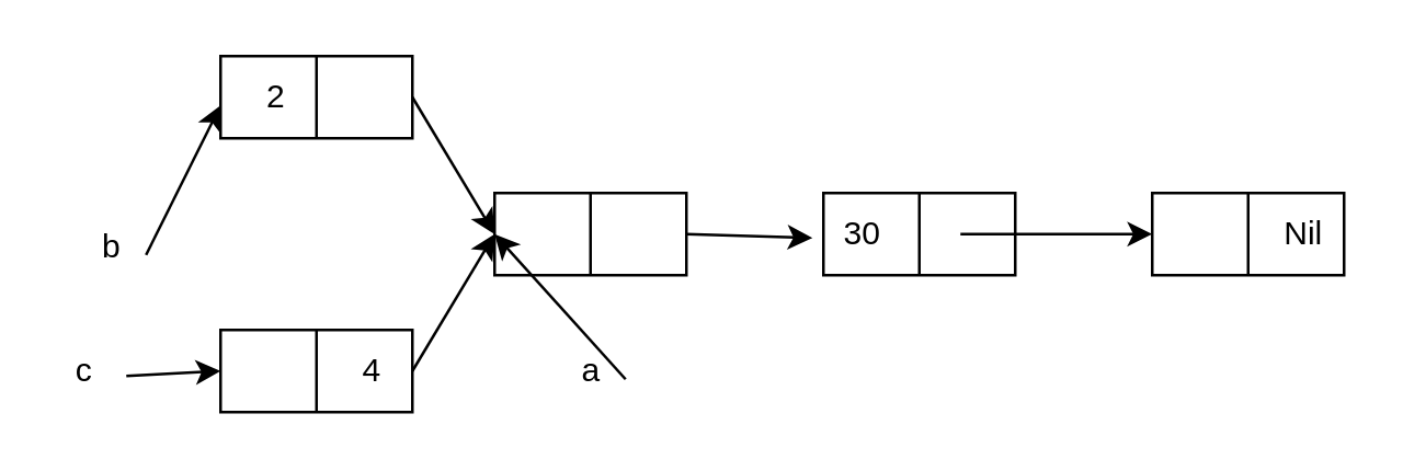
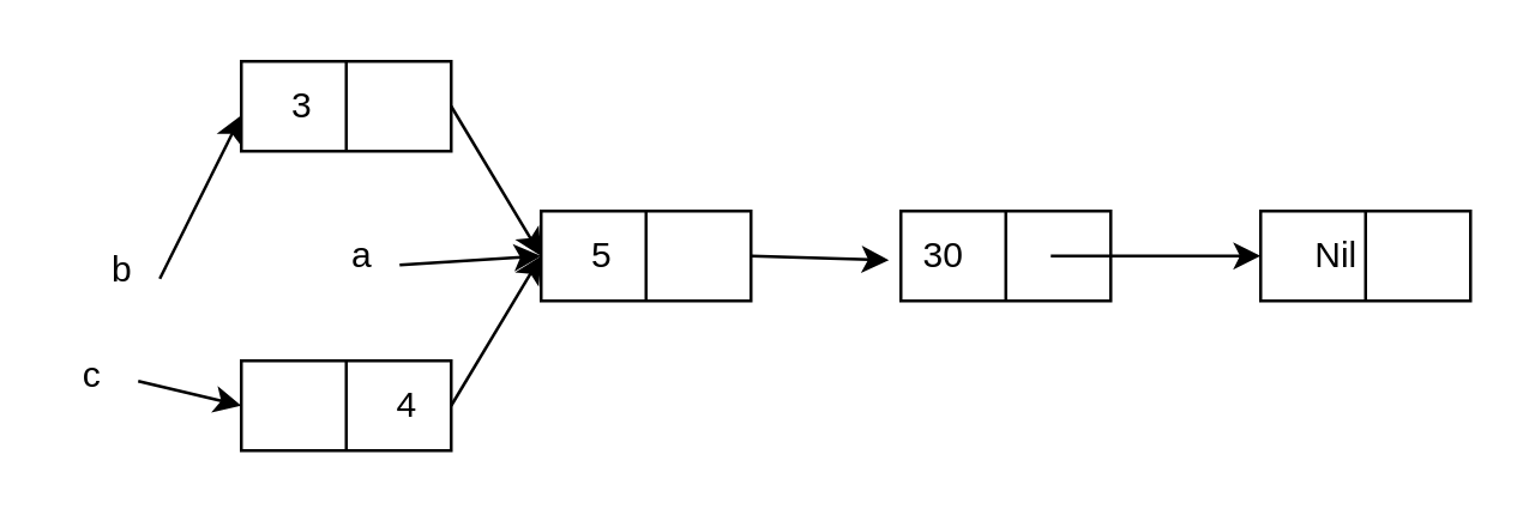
  <mxCell id="0" />
  <mxCell id="1" parent="0" />
  <mxCell id="2" value="" style="rounded=0;whiteSpace=wrap;html=1;" vertex="1" parent="1"><mxGeometry x="80" y="20" width="70" height="30" as="geometry" /></mxCell>
  <mxCell id="3" value="" style="endArrow=none;html=1;exitX=0.5;exitY=1;exitDx=0;exitDy=0;entryX=0.5;entryY=0;entryDx=0;entryDy=0;" edge="1" parent="1" source="2" target="2"><mxGeometry width="50" height="50" relative="1" as="geometry"><mxPoint x="270" y="190" as="sourcePoint" /><mxPoint x="320" y="140" as="targetPoint" /></mxGeometry></mxCell>
  <mxCell id="4" value="b" style="text;html=1;align=center;verticalAlign=middle;resizable=0;points=[];autosize=1;strokeColor=none;fillColor=none;" vertex="1" parent="1"><mxGeometry x="30" y="80" width="20" height="20" as="geometry" /></mxCell>
  <mxCell id="5" value="" style="rounded=0;whiteSpace=wrap;html=1;" vertex="1" parent="1"><mxGeometry x="80" y="120" width="70" height="30" as="geometry" /></mxCell>
  <mxCell id="6" value="" style="endArrow=none;html=1;exitX=0.5;exitY=1;exitDx=0;exitDy=0;entryX=0.5;entryY=0;entryDx=0;entryDy=0;" edge="1" source="5" target="5" parent="1"><mxGeometry width="50" height="50" relative="1" as="geometry"><mxPoint x="270" y="290" as="sourcePoint" /><mxPoint x="320" y="240" as="targetPoint" /></mxGeometry></mxCell>
  <mxCell id="7" value="" style="rounded=0;whiteSpace=wrap;html=1;" vertex="1" parent="1"><mxGeometry x="180" y="70" width="70" height="30" as="geometry" /></mxCell>
  <mxCell id="8" value="" style="endArrow=none;html=1;exitX=0.5;exitY=1;exitDx=0;exitDy=0;entryX=0.5;entryY=0;entryDx=0;entryDy=0;" edge="1" source="7" target="7" parent="1"><mxGeometry width="50" height="50" relative="1" as="geometry"><mxPoint x="370" y="240" as="sourcePoint" /><mxPoint x="420" y="190" as="targetPoint" /></mxGeometry></mxCell>
  <mxCell id="9" value="" style="rounded=0;whiteSpace=wrap;html=1;" vertex="1" parent="1"><mxGeometry x="300" y="70" width="70" height="30" as="geometry" /></mxCell>
  <mxCell id="10" value="" style="endArrow=none;html=1;exitX=0.5;exitY=1;exitDx=0;exitDy=0;entryX=0.5;entryY=0;entryDx=0;entryDy=0;" edge="1" source="9" target="9" parent="1"><mxGeometry width="50" height="50" relative="1" as="geometry"><mxPoint x="490" y="240" as="sourcePoint" /><mxPoint x="540" y="190" as="targetPoint" /></mxGeometry></mxCell>
  <mxCell id="11" value="" style="rounded=0;whiteSpace=wrap;html=1;" vertex="1" parent="1"><mxGeometry x="420" y="70" width="70" height="30" as="geometry" /></mxCell>
  <mxCell id="12" value="" style="endArrow=none;html=1;exitX=0.5;exitY=1;exitDx=0;exitDy=0;entryX=0.5;entryY=0;entryDx=0;entryDy=0;" edge="1" source="11" target="11" parent="1"><mxGeometry width="50" height="50" relative="1" as="geometry"><mxPoint x="610" y="240" as="sourcePoint" /><mxPoint x="660" y="190" as="targetPoint" /></mxGeometry></mxCell>
- <mxCell id="13" value="c" style="text;html=1;align=center;verticalAlign=middle;resizable=0;points=[];autosize=1;strokeColor=none;fillColor=none;" vertex="1" parent="1"><mxGeometry x="20" y="125" width="20" height="20" as="geometry" /></mxCell>
- <mxCell id="14" value="a" style="text;html=1;align=center;verticalAlign=middle;resizable=0;points=[];autosize=1;strokeColor=none;fillColor=none;" vertex="1" parent="1"><mxGeometry x="205" y="125" width="20" height="20" as="geometry" /></mxCell>
+ <mxCell id="13" value="c" style="text;html=1;align=center;verticalAlign=middle;resizable=0;points=[];autosize=1;strokeColor=none;fillColor=none;" vertex="1" parent="1"><mxGeometry x="20" y="115" width="20" height="20" as="geometry" /></mxCell>
+ <mxCell id="14" value="a" style="text;html=1;align=center;verticalAlign=middle;resizable=0;points=[];autosize=1;strokeColor=none;fillColor=none;" vertex="1" parent="1"><mxGeometry x="110" y="75" width="20" height="20" as="geometry" /></mxCell>
  <mxCell id="15" value="" style="endArrow=classic;html=1;exitX=1.14;exitY=0.63;exitDx=0;exitDy=0;exitPerimeter=0;" edge="1" parent="1" source="4"><mxGeometry width="50" height="50" relative="1" as="geometry"><mxPoint x="270" y="190" as="sourcePoint" /><mxPoint x="80" y="38" as="targetPoint" /></mxGeometry></mxCell>
  <mxCell id="16" value="" style="endArrow=classic;html=1;exitX=1.28;exitY=0.59;exitDx=0;exitDy=0;exitPerimeter=0;entryX=0;entryY=0.5;entryDx=0;entryDy=0;" edge="1" parent="1" source="13" target="5"><mxGeometry width="50" height="50" relative="1" as="geometry"><mxPoint x="62.8" y="47.6" as="sourcePoint" /><mxPoint x="90" y="48" as="targetPoint" /></mxGeometry></mxCell>
  <mxCell id="17" value="" style="endArrow=classic;html=1;exitX=1.14;exitY=0.65;exitDx=0;exitDy=0;exitPerimeter=0;entryX=0;entryY=0.5;entryDx=0;entryDy=0;" edge="1" parent="1" source="14" target="7"><mxGeometry width="50" height="50" relative="1" as="geometry"><mxPoint x="55.6" y="146.8" as="sourcePoint" /><mxPoint x="90" y="145" as="targetPoint" /></mxGeometry></mxCell>
- <mxCell id="18" value="2" style="text;html=1;align=center;verticalAlign=middle;resizable=0;points=[];autosize=1;strokeColor=none;fillColor=none;" vertex="1" parent="1"><mxGeometry x="90" y="25" width="20" height="20" as="geometry" /></mxCell>
+ <mxCell id="18" value="3" style="text;html=1;align=center;verticalAlign=middle;resizable=0;points=[];autosize=1;strokeColor=none;fillColor=none;" vertex="1" parent="1"><mxGeometry x="90" y="25" width="20" height="20" as="geometry" /></mxCell>
  <mxCell id="19" value="4" style="text;html=1;align=center;verticalAlign=middle;resizable=0;points=[];autosize=1;strokeColor=none;fillColor=none;" vertex="1" parent="1"><mxGeometry x="125" y="125" width="20" height="20" as="geometry" /></mxCell>
+ <mxCell id="20" value="5" style="text;html=1;align=center;verticalAlign=middle;resizable=0;points=[];autosize=1;strokeColor=none;fillColor=none;" vertex="1" parent="1"><mxGeometry x="190" y="75" width="20" height="20" as="geometry" /></mxCell>
  <mxCell id="21" value="30" style="text;html=1;align=center;verticalAlign=middle;resizable=0;points=[];autosize=1;strokeColor=none;fillColor=none;" vertex="1" parent="1"><mxGeometry x="298.5" y="75" width="30" height="20" as="geometry" /></mxCell>
- <mxCell id="22" value="Nil" style="text;html=1;align=center;verticalAlign=middle;resizable=0;points=[];autosize=1;strokeColor=none;fillColor=none;" vertex="1" parent="1"><mxGeometry x="460" y="75" width="30" height="20" as="geometry" /></mxCell>
+ <mxCell id="22" value="Nil" style="text;html=1;align=center;verticalAlign=middle;resizable=0;points=[];autosize=1;strokeColor=none;fillColor=none;" vertex="1" parent="1"><mxGeometry x="430" y="75" width="30" height="20" as="geometry" /></mxCell>
  <mxCell id="23" value="" style="endArrow=classic;html=1;exitX=1;exitY=0.5;exitDx=0;exitDy=0;entryX=0;entryY=0.5;entryDx=0;entryDy=0;" edge="1" parent="1" source="2" target="7"><mxGeometry width="50" height="50" relative="1" as="geometry"><mxPoint x="270" y="190" as="sourcePoint" /><mxPoint x="320" y="140" as="targetPoint" /></mxGeometry></mxCell>
  <mxCell id="24" value="" style="endArrow=classic;html=1;exitX=1;exitY=0.5;exitDx=0;exitDy=0;entryX=0;entryY=0.5;entryDx=0;entryDy=0;" edge="1" parent="1" source="5" target="7"><mxGeometry width="50" height="50" relative="1" as="geometry"><mxPoint x="160" y="45" as="sourcePoint" /><mxPoint x="190" y="95" as="targetPoint" /></mxGeometry></mxCell>
  <mxCell id="25" value="" style="endArrow=classic;html=1;exitX=1;exitY=0.5;exitDx=0;exitDy=0;entryX=-0.083;entryY=0.57;entryDx=0;entryDy=0;entryPerimeter=0;" edge="1" parent="1" source="7" target="21"><mxGeometry width="50" height="50" relative="1" as="geometry"><mxPoint x="160" y="145" as="sourcePoint" /><mxPoint x="190" y="95" as="targetPoint" /></mxGeometry></mxCell>
  <mxCell id="26" value="" style="endArrow=classic;html=1;entryX=0;entryY=0.5;entryDx=0;entryDy=0;" edge="1" parent="1" target="11"><mxGeometry width="50" height="50" relative="1" as="geometry"><mxPoint x="350" y="85" as="sourcePoint" /><mxPoint x="306.01" y="96.4" as="targetPoint" /></mxGeometry></mxCell>
